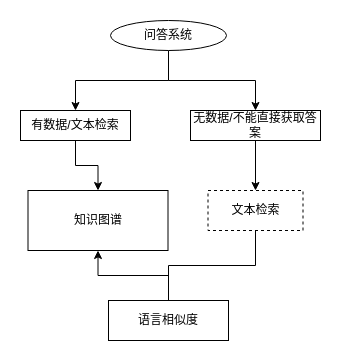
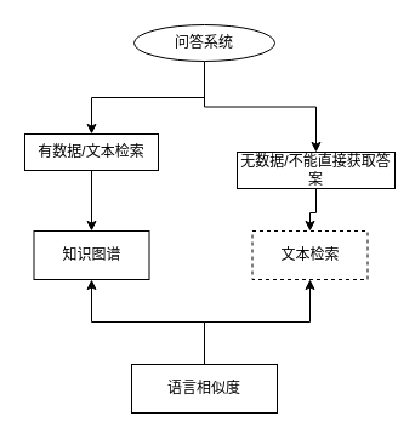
  <mxCell id="0" />
  <mxCell id="1" parent="0" />
  <mxCell id="2" style="edgeStyle=orthogonalEdgeStyle;rounded=0;orthogonalLoop=1;jettySize=auto;html=1;" edge="1" parent="1" source="4" target="6"><mxGeometry relative="1" as="geometry" /></mxCell>
  <mxCell id="3" style="edgeStyle=orthogonalEdgeStyle;rounded=0;orthogonalLoop=1;jettySize=auto;html=1;entryX=0.5;entryY=0;entryDx=0;entryDy=0;" edge="1" parent="1" source="4" target="8"><mxGeometry relative="1" as="geometry" /></mxCell>
  <mxCell id="4" value="问答系统" style="ellipse;whiteSpace=wrap;html=1;" vertex="1" parent="1"><mxGeometry x="110" y="20" width="116" height="30" as="geometry" /></mxCell>
  <mxCell id="5" style="edgeStyle=orthogonalEdgeStyle;rounded=0;orthogonalLoop=1;jettySize=auto;html=1;entryX=0.5;entryY=0;entryDx=0;entryDy=0;" edge="1" parent="1" source="6" target="9"><mxGeometry relative="1" as="geometry" /></mxCell>
  <mxCell id="6" value="有数据/文本检索" style="rounded=0;whiteSpace=wrap;html=1;" vertex="1" parent="1"><mxGeometry x="20" y="110" width="110" height="30" as="geometry" /></mxCell>
  <mxCell id="7" style="edgeStyle=orthogonalEdgeStyle;rounded=0;orthogonalLoop=1;jettySize=auto;html=1;entryX=0.5;entryY=0;entryDx=0;entryDy=0;" edge="1" parent="1" source="8" target="10"><mxGeometry relative="1" as="geometry" /></mxCell>
- <mxCell id="8" value="无数据/不能直接获取答案" style="rounded=0;whiteSpace=wrap;html=1;" vertex="1" parent="1"><mxGeometry x="190" y="110" width="130" height="30" as="geometry" /></mxCell>
- <mxCell id="9" value="知识图谱" style="rounded=0;whiteSpace=wrap;html=1;" vertex="1" parent="1"><mxGeometry x="27.5" y="190" width="140" height="60" as="geometry" /></mxCell>
+ <mxCell id="8" value="无数据/不能直接获取答案" style="rounded=0;whiteSpace=wrap;html=1;" vertex="1" parent="1"><mxGeometry x="195" y="125" width="130" height="30" as="geometry" /></mxCell>
+ <mxCell id="9" value="知识图谱" style="rounded=0;whiteSpace=wrap;html=1;" vertex="1" parent="1"><mxGeometry x="27.5" y="190" width="95" height="40" as="geometry" /></mxCell>
  <mxCell id="10" value="文本检索" style="rounded=0;whiteSpace=wrap;html=1;dashed=1;" vertex="1" parent="1"><mxGeometry x="207.5" y="190" width="95" height="40" as="geometry" /></mxCell>
  <mxCell id="11" style="edgeStyle=orthogonalEdgeStyle;rounded=0;orthogonalLoop=1;jettySize=auto;html=1;entryX=0.5;entryY=1;entryDx=0;entryDy=0;" edge="1" parent="1" source="13" target="9"><mxGeometry relative="1" as="geometry" /></mxCell>
- <mxCell id="12" style="edgeStyle=orthogonalEdgeStyle;rounded=0;orthogonalLoop=1;jettySize=auto;html=1;entryX=0.5;entryY=1;entryDx=0;entryDy=0;endArrow=none;" edge="1" parent="1" source="13" target="10"><mxGeometry relative="1" as="geometry" /></mxCell>
+ <mxCell id="12" style="edgeStyle=orthogonalEdgeStyle;rounded=0;orthogonalLoop=1;jettySize=auto;html=1;entryX=0.5;entryY=1;entryDx=0;entryDy=0;" edge="1" parent="1" source="13" target="10"><mxGeometry relative="1" as="geometry" /></mxCell>
  <mxCell id="13" value="语言相似度" style="rounded=0;whiteSpace=wrap;html=1;" vertex="1" parent="1"><mxGeometry x="108" y="300" width="120" height="40" as="geometry" /></mxCell>
